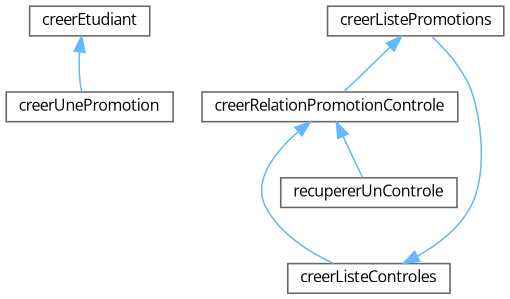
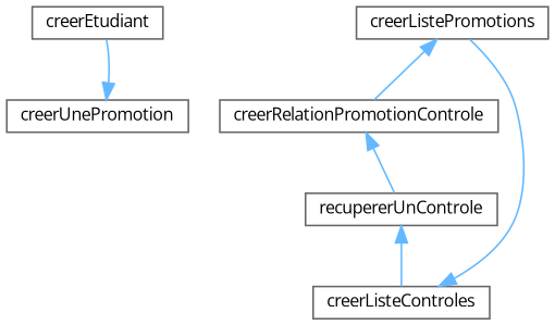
  digraph {
    fontname="Open Sans"
    rankdir=TB
    node [color=grey40 fillcolor=white fontname="Open Sans" fontsize=10 shape=box style=filled]
    edge [color=steelblue1 dir=back fontname="Open Sans" fontsize=10 labelfontname=Helvetica labelfontsize=10 style=solid]
    n1 [height=0.2 label=creerEtudiant width=0.4]
    n2 [height=0.2 label=creerUnePromotion width=0.4]
    n3 [height=0.2 label=creerListePromotions width=0.4]
    n4 [height=0.2 label=creerRelationPromotionControle width=0.4]
    n5 [height=0.2 label=creerListeControles width=0.4]
    n6 [height=0.2 label=recupererUnControle width=0.4]
-   n1 -> n2
+   n2 -> n1
    n3 -> n4
-   n4 -> n5
+   n6 -> n5
    n4 -> n6
    n5 -> n3
  }
